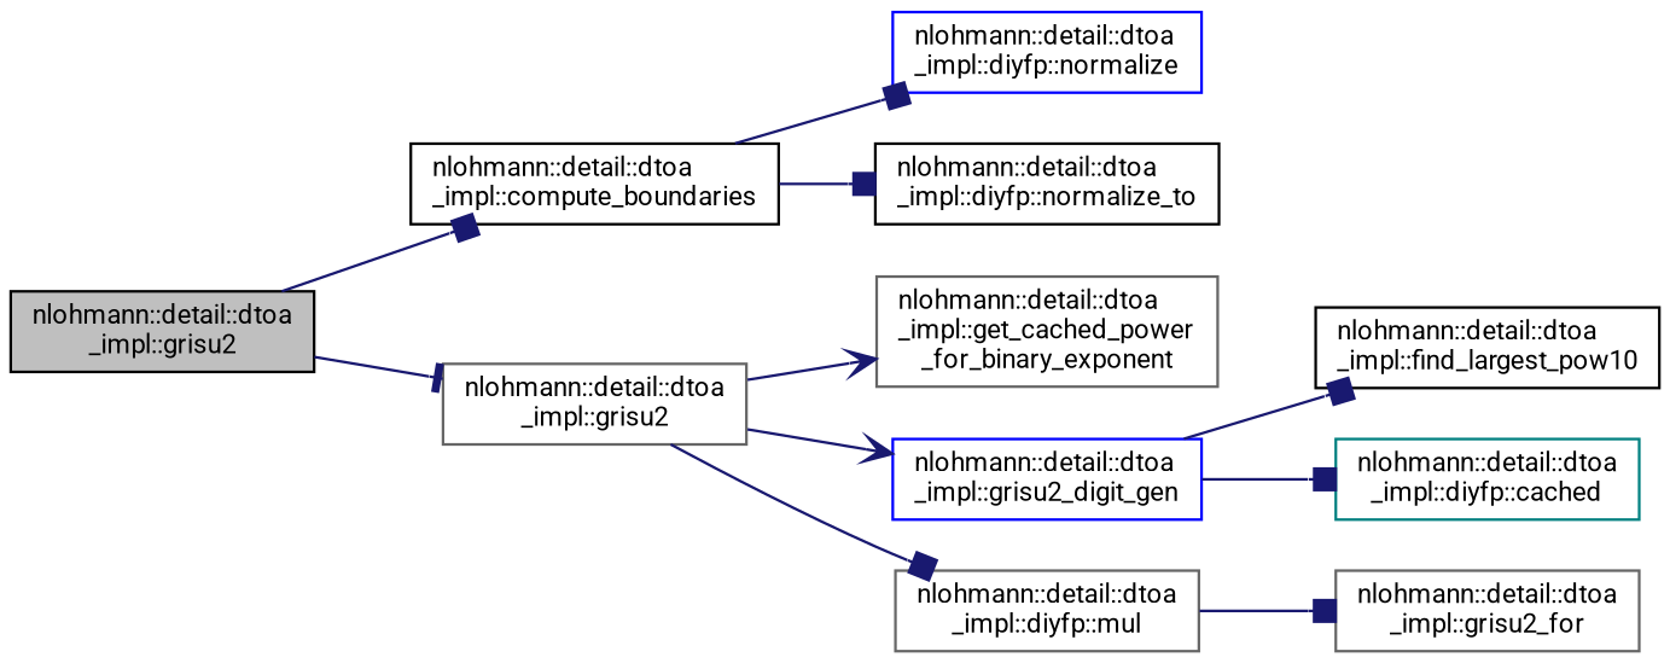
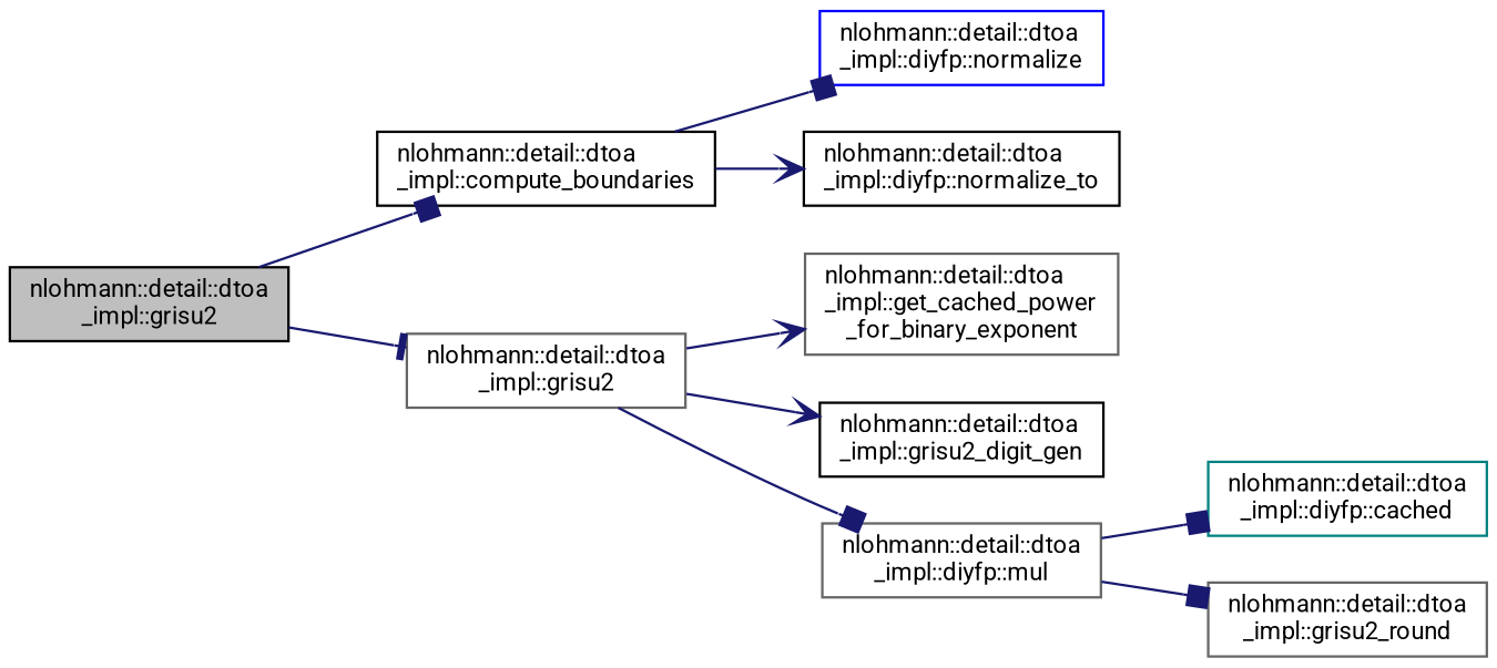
  digraph {
    fontname=Roboto
    rankdir=LR
    node [color=black fillcolor=white fontname=Roboto fontsize=10 shape=record style=filled]
    edge [arrowhead=box color=midnightblue fontname=Roboto fontsize=10 labelfontname=Helvetica labelfontsize=10 style=solid]
    n1 [fillcolor=grey75 fontcolor=black height=0.2 label="nlohmann::detail::dtoa\l_impl::grisu2" width=0.4]
    n2 [height=0.2 label="nlohmann::detail::dtoa\l_impl::compute_boundaries" width=0.4]
    n3 [color=gray40 height=0.2 label="nlohmann::detail::dtoa\l_impl::grisu2" width=0.4]
    n4 [color=blue height=0.2 label="nlohmann::detail::dtoa\l_impl::diyfp::normalize" width=0.4]
    n5 [height=0.2 label="nlohmann::detail::dtoa\l_impl::diyfp::normalize_to" width=0.4]
    n6 [color=gray40 height=0.2 label="nlohmann::detail::dtoa\l_impl::get_cached_power\l_for_binary_exponent" width=0.4]
-   n7 [color=blue height=0.2 label="nlohmann::detail::dtoa\l_impl::grisu2_digit_gen" width=0.4]
+   n7 [height=0.2 label="nlohmann::detail::dtoa\l_impl::grisu2_digit_gen" width=0.4]
    n8 [color=gray40 height=0.2 label="nlohmann::detail::dtoa\l_impl::diyfp::mul" width=0.4]
-   n9 [height=0.2 label="nlohmann::detail::dtoa\l_impl::find_largest_pow10" width=0.4]
    n10 [color=teal height=0.2 label="nlohmann::detail::dtoa\l_impl::diyfp::cached" width=0.4]
-   n11 [color=gray40 height=0.2 label="nlohmann::detail::dtoa\l_impl::grisu2_for" width=0.4]
+   n11 [color=gray40 height=0.2 label="nlohmann::detail::dtoa\l_impl::grisu2_round" width=0.4]
    n1 -> n2
    n1 -> n3 [arrowhead=tee]
    n2 -> n4
-   n2 -> n5
+   n2 -> n5 [arrowhead=vee]
    n3 -> n6 [arrowhead=vee]
    n3 -> n7 [arrowhead=vee]
    n3 -> n8
-   n7 -> n9
-   n7 -> n10
+   n8 -> n10
    n8 -> n11
  }
